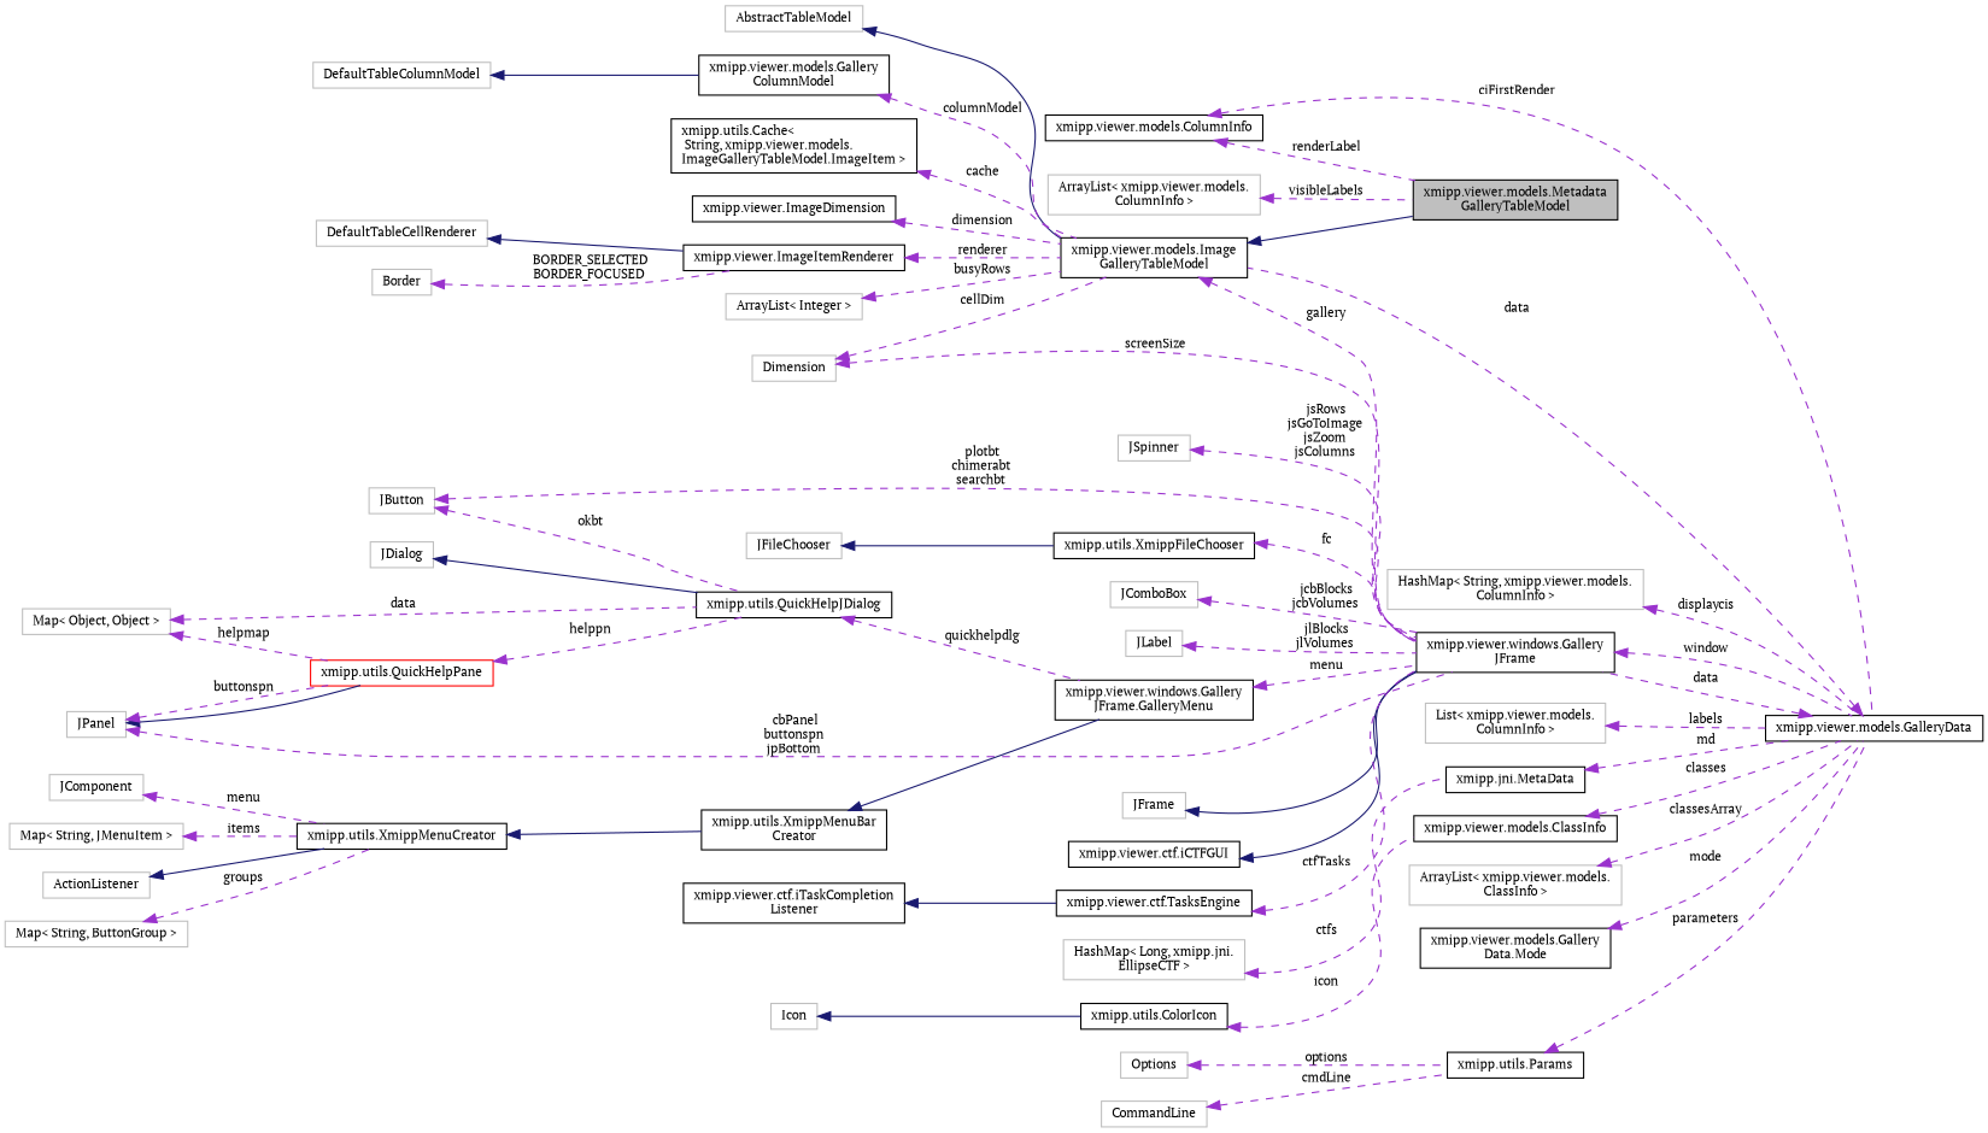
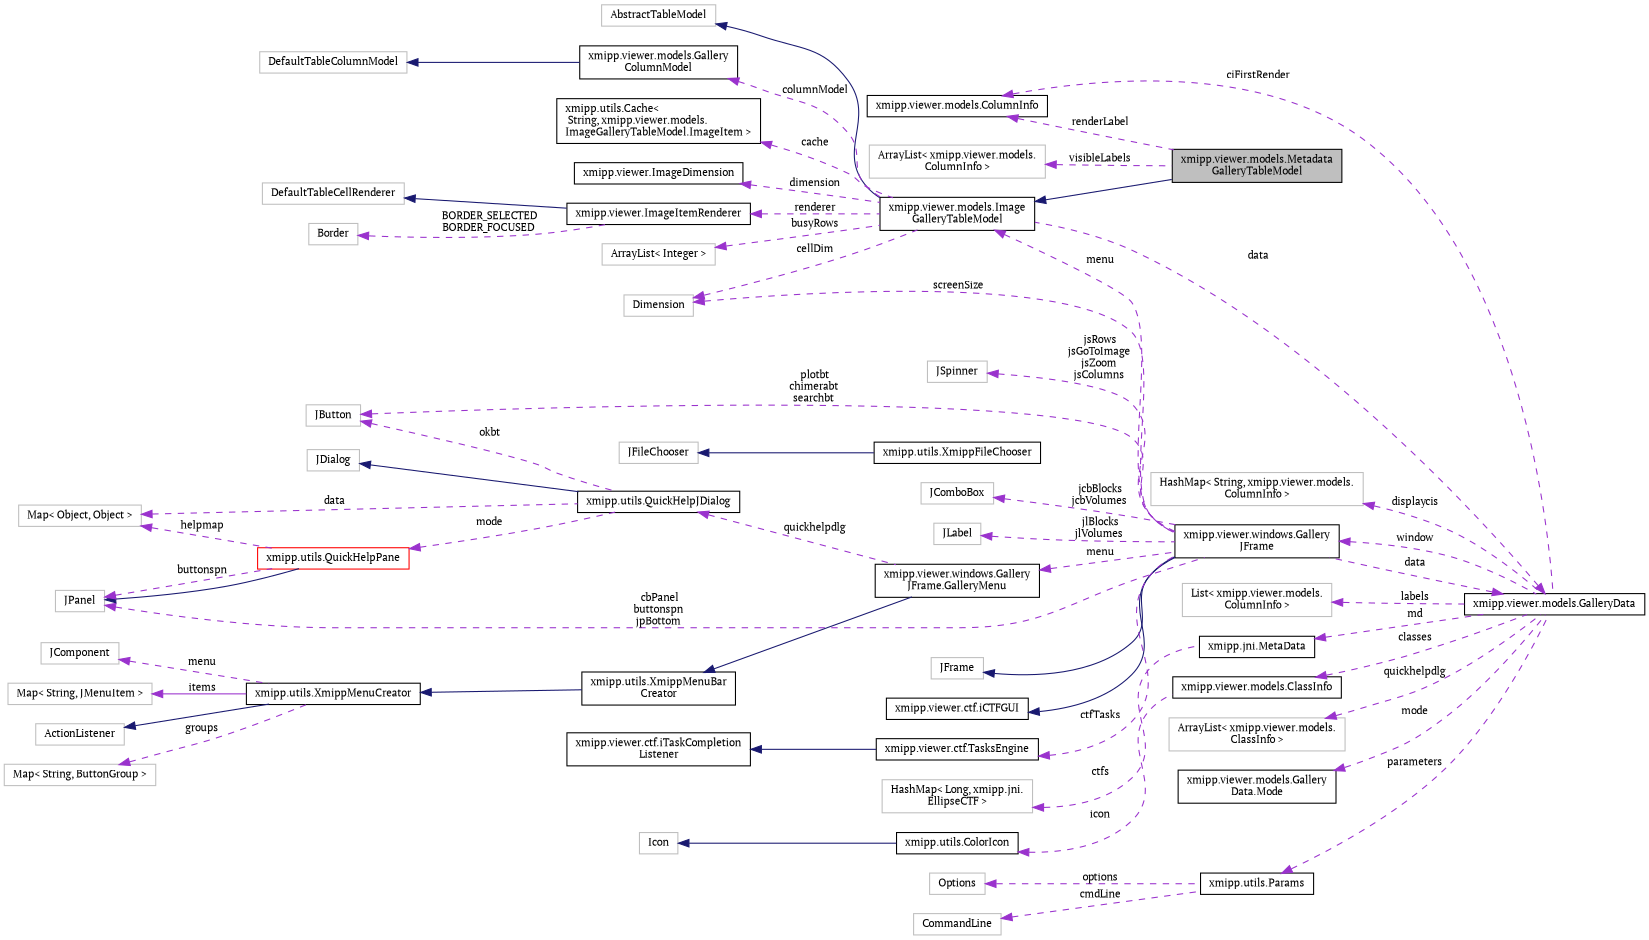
  digraph {
    fontname="PT Serif"
    rankdir=LR
    node [color=grey75 fillcolor=white fontname="PT Serif" fontsize=10 shape=record style=filled]
    edge [color=darkorchid3 dir=back fontname="PT Serif" fontsize=10 labelfontname=Helvetica labelfontsize=10 style=dashed]
    n1 [color=black fillcolor=grey75 fontcolor=black height=0.2 label="xmipp.viewer.models.Metadata\lGalleryTableModel" width=0.4]
    n2 [color=black height=0.2 label="xmipp.viewer.models.Image\lGalleryTableModel" width=0.4]
    n3 [color=black height=0.2 label="xmipp.viewer.windows.Gallery\lJFrame" width=0.4]
    n4 [color=black height=0.2 label="xmipp.viewer.models.GalleryData" width=0.4]
    n5 [height=0.2 label=AbstractTableModel width=0.4]
    n6 [color=black height=0.2 label="xmipp.viewer.models.Gallery\lColumnModel" width=0.4]
    n7 [height=0.2 label=DefaultTableColumnModel width=0.4]
    n8 [color=black height=0.2 label="xmipp.utils.Cache\<\l String, xmipp.viewer.models.\lImageGalleryTableModel.ImageItem \>" width=0.4]
    n9 [color=black height=0.2 label="xmipp.viewer.ImageDimension" width=0.4]
    n10 [color=black height=0.2 label="xmipp.viewer.ImageItemRenderer" width=0.4]
    n11 [height=0.2 label=DefaultTableCellRenderer width=0.4]
    n12 [height=0.2 label=Border width=0.4]
    n13 [height=0.2 label="ArrayList\< Integer \>" width=0.4]
    n14 [height=0.2 label=Dimension width=0.4]
    n15 [height=0.2 label="HashMap\< String, xmipp.viewer.models.\lColumnInfo \>" width=0.4]
    n16 [height=0.2 label=JFrame width=0.4]
    n17 [color=black height=0.2 label="xmipp.viewer.ctf.iCTFGUI" width=0.4]
    n18 [height=0.2 label=JButton width=0.4]
    n19 [color=black height=0.2 label="xmipp.utils.QuickHelpJDialog" width=0.4]
    n20 [color=black height=0.2 label="xmipp.viewer.windows.Gallery\lJFrame.GalleryMenu" width=0.4]
    n21 [height=0.2 label=JSpinner width=0.4]
    n22 [color=black height=0.2 label="xmipp.utils.XmippFileChooser" width=0.4]
    n23 [height=0.2 label=JFileChooser width=0.4]
    n24 [color=black height=0.2 label="xmipp.viewer.ctf.TasksEngine" width=0.4]
    n25 [color=black height=0.2 label="xmipp.viewer.ctf.iTaskCompletion\lListener" width=0.4]
    n26 [height=0.2 label=JComboBox width=0.4]
    n27 [height=0.2 label=JLabel width=0.4]
    n28 [height=0.2 label=JPanel width=0.4]
    n29 [color=red height=0.2 label="xmipp.utils.QuickHelpPane" width=0.4]
    n30 [color=black height=0.2 label="xmipp.utils.XmippMenuBar\lCreator" width=0.4]
    n31 [color=black height=0.2 label="xmipp.utils.XmippMenuCreator" width=0.4]
    n32 [height=0.2 label=ActionListener width=0.4]
    n33 [height=0.2 label="Map\< String, ButtonGroup \>" width=0.4]
    n34 [height=0.2 label=JComponent width=0.4]
    n35 [height=0.2 label="Map\< String, JMenuItem \>" width=0.4]
    n36 [height=0.2 label=JDialog width=0.4]
    n37 [height=0.2 label="Map\< Object, Object \>" width=0.4]
    n38 [color=black height=0.2 label="xmipp.viewer.models.ColumnInfo" width=0.4]
    n39 [height=0.2 label="List\< xmipp.viewer.models.\lColumnInfo \>" width=0.4]
    n40 [color=black height=0.2 label="xmipp.jni.MetaData" width=0.4]
    n41 [height=0.2 label="HashMap\< Long, xmipp.jni.\lEllipseCTF \>" width=0.4]
    n42 [color=black height=0.2 label="xmipp.viewer.models.ClassInfo" width=0.4]
    n43 [color=black height=0.2 label="xmipp.utils.ColorIcon" width=0.4]
    n44 [height=0.2 label=Icon width=0.4]
    n45 [height=0.2 label="ArrayList\< xmipp.viewer.models.\lClassInfo \>" width=0.4]
    n46 [color=black height=0.2 label="xmipp.viewer.models.Gallery\lData.Mode" width=0.4]
    n47 [color=black height=0.2 label="xmipp.utils.Params" width=0.4]
    n48 [height=0.2 label=Options width=0.4]
    n49 [height=0.2 label=CommandLine width=0.4]
    n50 [height=0.2 label="ArrayList\< xmipp.viewer.models.\lColumnInfo \>" width=0.4]
    n2 -> n1 [color=midnightblue style=solid]
-   n2 -> n3 [label=" gallery"]
+   n2 -> n3 [label=" menu"]
    n3 -> n4 [label=" window"]
    n4 -> n2 [label=" data"]
    n4 -> n3 [label=" data"]
    n5 -> n2 [color=midnightblue style=solid]
    n6 -> n2 [label=" columnModel"]
    n7 -> n6 [color=midnightblue style=solid]
    n8 -> n2 [label=" cache"]
    n9 -> n2 [label=" dimension"]
    n10 -> n2 [label=" renderer"]
    n11 -> n10 [color=midnightblue style=solid]
    n12 -> n10 [label=" BORDER_SELECTED\nBORDER_FOCUSED"]
    n13 -> n2 [label=" busyRows"]
    n14 -> n2 [label=" cellDim"]
    n14 -> n3 [label=" screenSize"]
    n15 -> n4 [label=" displaycis"]
    n16 -> n3 [color=midnightblue style=solid]
    n17 -> n3 [color=midnightblue style=solid]
    n18 -> n3 [label=" plotbt\nchimerabt\nsearchbt"]
    n18 -> n19 [label=" okbt"]
    n19 -> n20 [label=" quickhelpdlg"]
    n20 -> n3 [label=" menu"]
    n21 -> n3 [label=" jsRows\njsGoToImage\njsZoom\njsColumns"]
-   n22 -> n3 [label=" fc"]
    n23 -> n22 [color=midnightblue style=solid]
    n24 -> n3 [label=" ctfTasks"]
    n25 -> n24 [color=midnightblue style=solid]
    n26 -> n3 [label=" jcbBlocks\njcbVolumes"]
    n27 -> n3 [label=" jlBlocks\njlVolumes"]
    n28 -> n3 [label=" cbPanel\nbuttonspn\njpBottom"]
    n28 -> n29 [color=midnightblue style=solid]
    n28 -> n29 [label=" buttonspn"]
-   n29 -> n19 [label=" helppn"]
+   n29 -> n19 [label=" mode"]
    n30 -> n20 [color=midnightblue style=solid]
    n31 -> n30 [color=midnightblue style=solid]
    n32 -> n31 [color=midnightblue style=solid]
    n33 -> n31 [label=" groups"]
    n34 -> n31 [label=" menu"]
-   n35 -> n31 [label=" items"]
+   n35 -> n31 [label=" items" style=solid]
    n36 -> n19 [color=midnightblue style=solid]
    n37 -> n19 [label=" data"]
    n37 -> n29 [label=" helpmap"]
    n38 -> n1 [label=" renderLabel"]
    n38 -> n4 [label=" ciFirstRender"]
    n39 -> n4 [label=" labels"]
    n40 -> n4 [label=" md"]
    n41 -> n40 [label=" ctfs"]
    n42 -> n4 [label=" classes"]
    n43 -> n42 [label=" icon"]
    n44 -> n43 [color=midnightblue style=solid]
-   n45 -> n4 [label=" classesArray"]
+   n45 -> n4 [label=" quickhelpdlg"]
    n46 -> n4 [label=" mode"]
    n47 -> n4 [label=" parameters"]
    n48 -> n47 [label=" options"]
    n49 -> n47 [label=" cmdLine"]
    n50 -> n1 [label=" visibleLabels"]
  }
